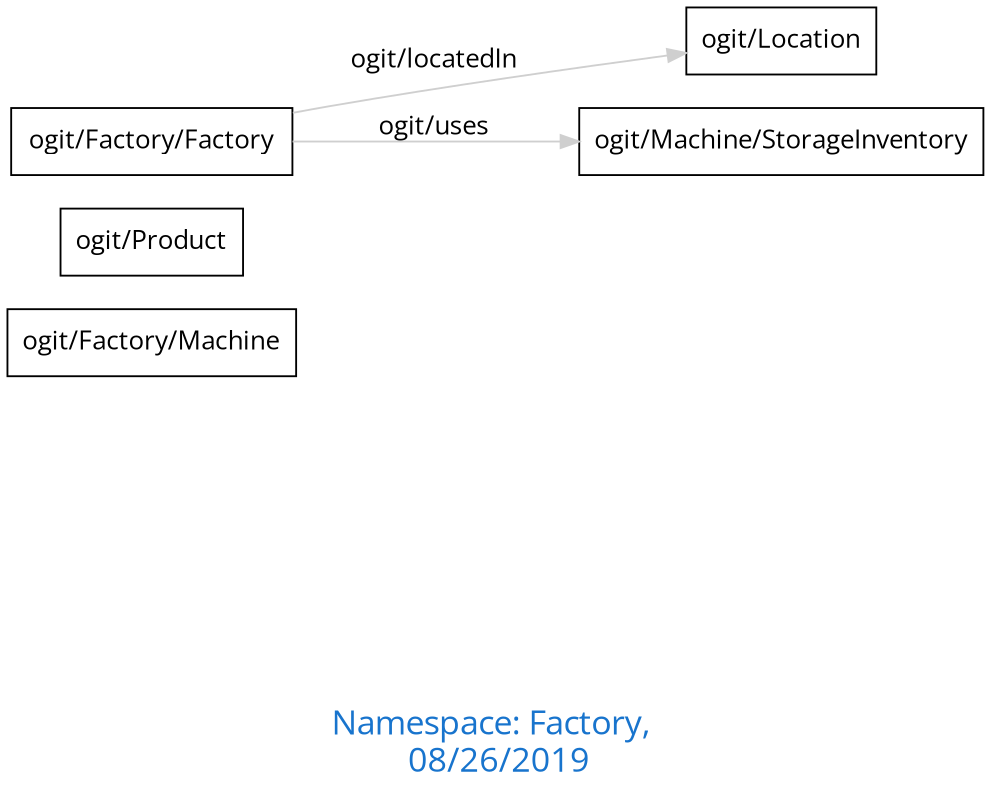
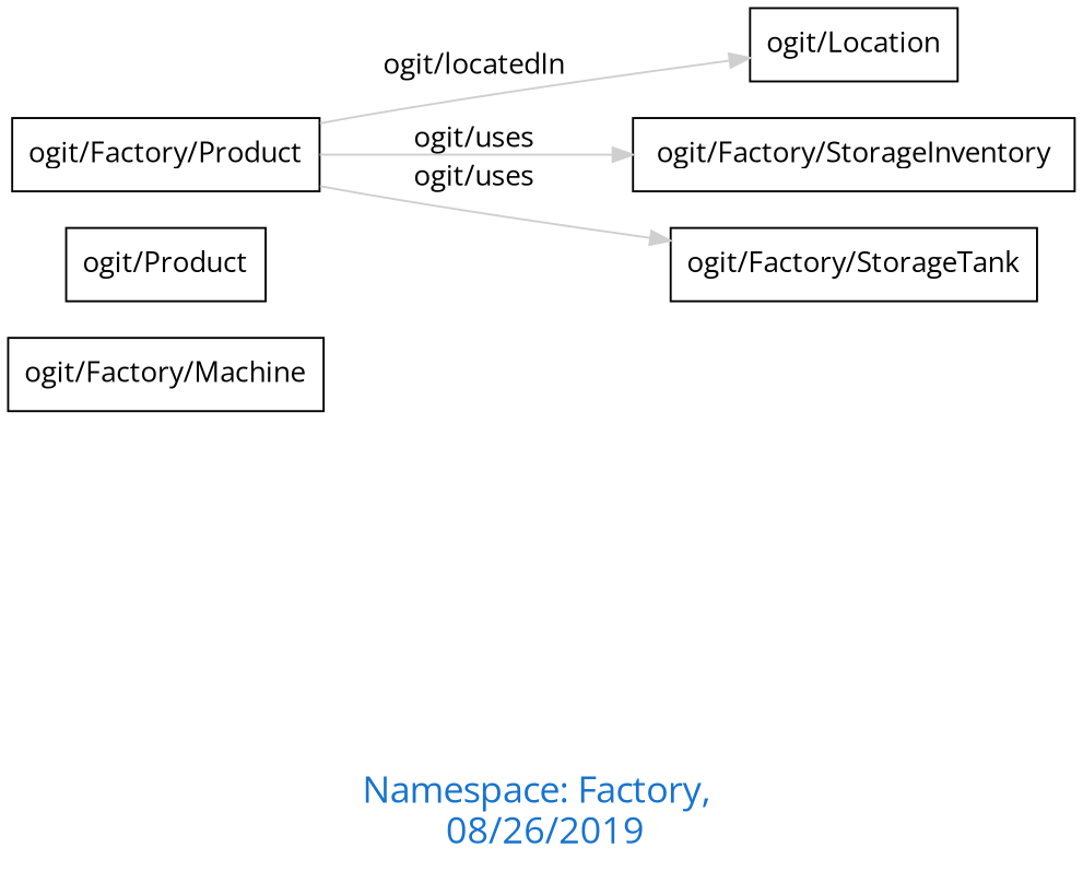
  digraph {
    fontcolor=dodgerblue3
    fontname="Open Sans"
    fontsize=18
    label="\n\n\nNamespace: Factory, \n 08/26/2019"
    rankdir=LR
    node [fontname="Open Sans" shape=polygon]
    edge [color=gray81 fontname="Open Sans"]
    "ogit/Factory/Machine"
    "ogit/Product"
-   "ogit/Factory/Factory"
+   "ogit/Factory/Factory" [label="ogit/Factory/Product"]
    "ogit/Location"
-   "ogit/Factory/StorageInventory" [label="ogit/Machine/StorageInventory"]
+   "ogit/Factory/StorageInventory"
+   "ogit/Factory/StorageTank"
    "ogit/Factory/Factory" -> "ogit/Location" [label="   ogit/locatedIn    "]
    "ogit/Factory/Factory" -> "ogit/Factory/StorageInventory" [label="   ogit/uses    "]
+   "ogit/Factory/Factory" -> "ogit/Factory/StorageTank" [label="   ogit/uses    "]
  }
